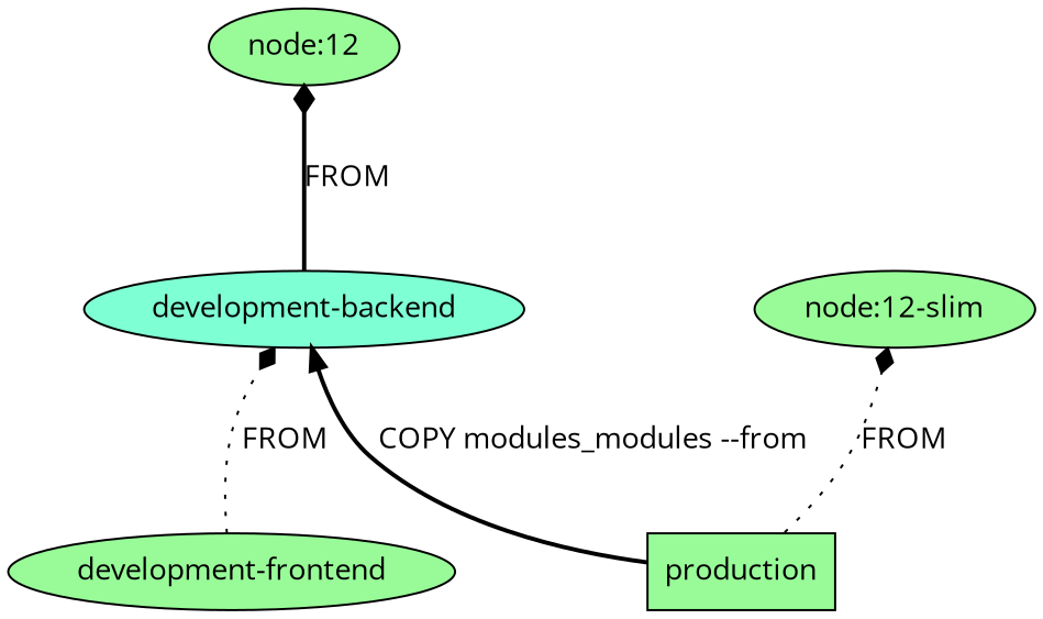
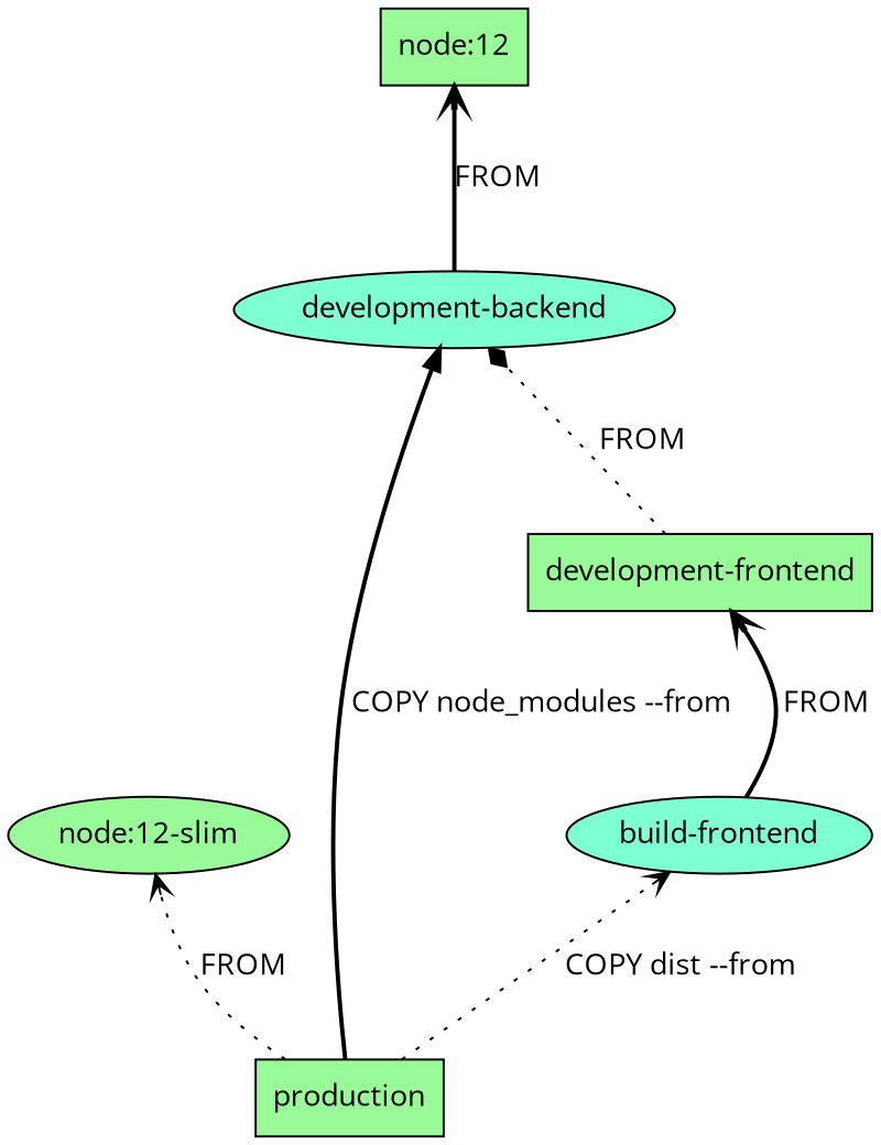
  digraph {
    fontname="Open Sans"
    rankdir=BT
    ranksep=1
    node [fillcolor=palegreen fontname="Open Sans" style=filled]
    edge [arrowhead=diamond fontname="Open Sans" style=bold]
-   n1 [label="node:12" shape=ellipse]
+   n1 [label="node:12" shape=box]
    n2 [label="node:12-slim" shape=ellipse]
    n3 [fillcolor=aquamarine label="development-backend"]
-   n4 [label="development-frontend"]
+   n4 [label="development-frontend" shape=box]
+   n5 [fillcolor=aquamarine label="build-frontend"]
    n6 [label=production shape=box]
-   n3 -> n1 [label=FROM]
+   n3 -> n1 [arrowhead=vee label=FROM]
    n4 -> n3 [label=" FROM" style=dotted]
-   n6 -> n2 [label="FROM    " style=dotted]
-   n6 -> n3 [arrowhead=normal label=" COPY modules_modules --from    "]
+   n5 -> n4 [arrowhead=vee label=" FROM"]
+   n6 -> n2 [arrowhead=vee label="FROM    " style=dotted]
+   n6 -> n3 [arrowhead=normal label=" COPY node_modules --from    "]
+   n6 -> n5 [arrowhead=vee label=" COPY dist --from " style=dotted]
  }
